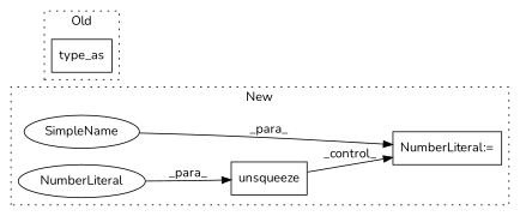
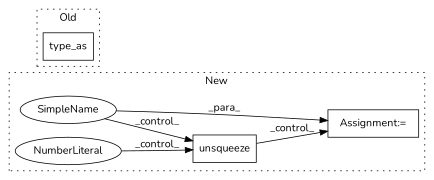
  digraph {
    fontname=Nunito
    rankdir=LR
    node [a=32 fontname=Nunito l=1 shape=box]
    edge [fontname=Nunito]
    n1 [l="10,1" label=unsqueeze s="18449,18460"]
    n2 [a=42 label=SimpleName shape=ellipse l=""]
-   n3 [a=7 label="NumberLiteral:=" s=18425]
+   n3 [a=7 label="Assignment:=" s=18425]
    n4 [a=34 label=NumberLiteral s=18459 shape=ellipse]
    n5 [l="8,1" label=type_as s="18223,18233"]
    subgraph cluster_1 {
      label=New
      style=dotted
      n1
      n2
      n3
      n4
    }
    subgraph cluster_2 {
      label=Old
      style=dotted
      n5
    }
    n1 -> n3 [label=_control_]
+   n2 -> n1 [label=_control_]
    n2 -> n3 [label=_para_]
-   n4 -> n1 [label=_para_]
+   n4 -> n1 [label=_control_]
  }
